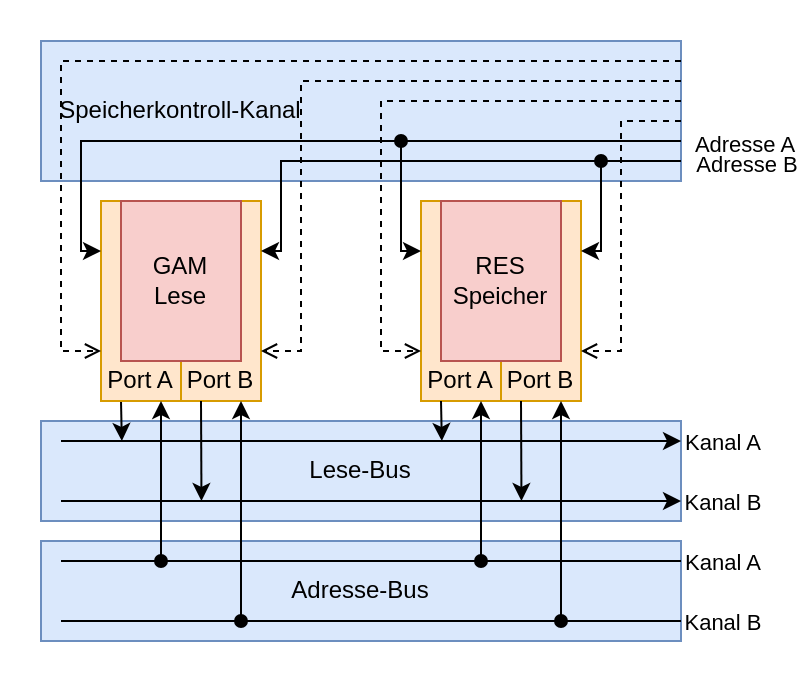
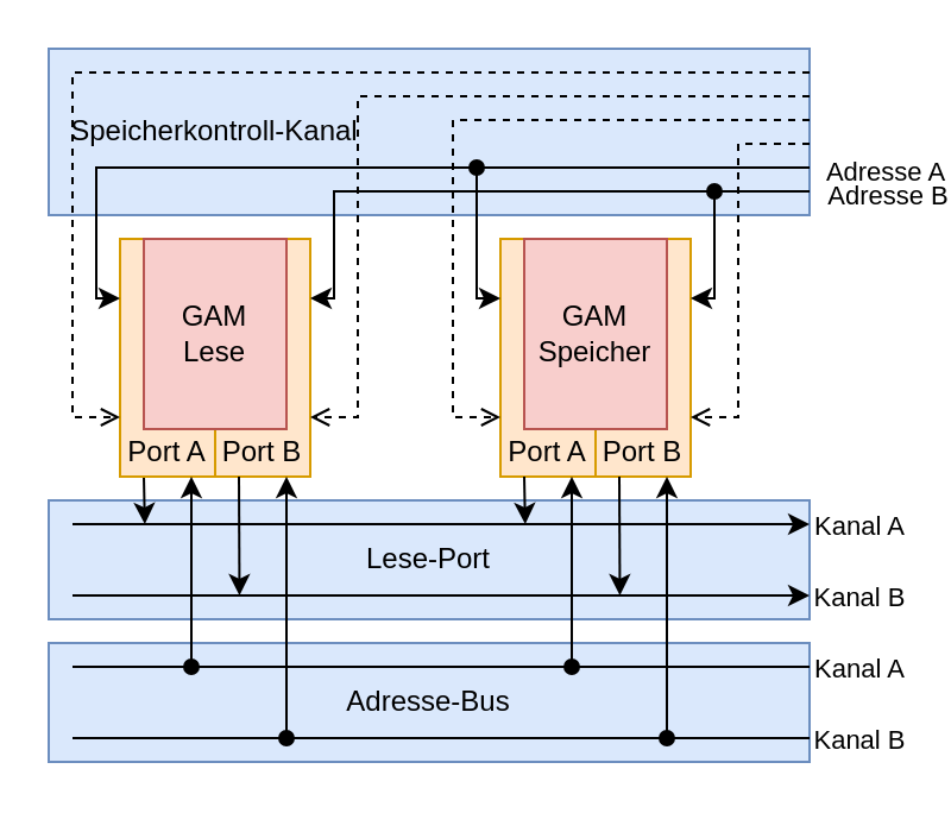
  <mxCell id="0" />
  <mxCell id="1" parent="0" />
  <mxCell id="2" value="" style="rounded=0;whiteSpace=wrap;html=1;fillColor=#ffe6cc;strokeColor=#d79b00;" vertex="1" parent="1"><mxGeometry x="250" y="100" width="40" height="100" as="geometry" /></mxCell>
  <mxCell id="3" value="" style="rounded=0;whiteSpace=wrap;html=1;fillColor=#ffe6cc;strokeColor=#d79b00;" vertex="1" parent="1"><mxGeometry x="210" y="100" width="40" height="100" as="geometry" /></mxCell>
  <mxCell id="4" value="Speicherkontroll-Kanal&amp;nbsp; &amp;nbsp; &amp;nbsp; &amp;nbsp; &amp;nbsp; &amp;nbsp; &amp;nbsp; &amp;nbsp; &amp;nbsp; &amp;nbsp; &amp;nbsp; &amp;nbsp; &amp;nbsp; &amp;nbsp; &amp;nbsp; &amp;nbsp; &amp;nbsp; &amp;nbsp; &amp;nbsp; &amp;nbsp; &amp;nbsp; &amp;nbsp; &amp;nbsp; &amp;nbsp; &amp;nbsp; &amp;nbsp; &amp;nbsp;&amp;nbsp;" style="rounded=0;whiteSpace=wrap;html=1;fillColor=#dae8fc;strokeColor=#6c8ebf;" vertex="1" parent="1"><mxGeometry x="20" y="20" width="320" height="70" as="geometry" /></mxCell>
- <mxCell id="5" value="Lese-Bus" style="rounded=0;whiteSpace=wrap;html=1;fillColor=#dae8fc;strokeColor=#6c8ebf;" vertex="1" parent="1"><mxGeometry x="20" y="210" width="320" height="50" as="geometry" /></mxCell>
+ <mxCell id="5" value="Lese-Port" style="rounded=0;whiteSpace=wrap;html=1;fillColor=#dae8fc;strokeColor=#6c8ebf;" vertex="1" parent="1"><mxGeometry x="20" y="210" width="320" height="50" as="geometry" /></mxCell>
  <mxCell id="6" value="Adresse-Bus" style="rounded=0;whiteSpace=wrap;html=1;fillColor=#dae8fc;strokeColor=#6c8ebf;" vertex="1" parent="1"><mxGeometry x="20" y="270" width="320" height="50" as="geometry" /></mxCell>
  <mxCell id="7" value="" style="endArrow=none;html=1;rounded=0;endFill=0;startArrow=none;startFill=0;" edge="1" parent="1"><mxGeometry width="50" height="50" relative="1" as="geometry"><mxPoint x="340" y="280" as="sourcePoint" /><mxPoint x="30" y="280" as="targetPoint" /></mxGeometry></mxCell>
  <mxCell id="8" value="Kanal A" style="edgeLabel;html=1;align=center;verticalAlign=middle;resizable=0;points=[];" vertex="1" connectable="0" parent="7"><mxGeometry x="-0.905" relative="1" as="geometry"><mxPoint x="35" as="offset" /></mxGeometry></mxCell>
  <mxCell id="9" value="" style="endArrow=none;html=1;rounded=0;endFill=0;" edge="1" parent="1"><mxGeometry width="50" height="50" relative="1" as="geometry"><mxPoint x="340" y="310" as="sourcePoint" /><mxPoint x="30" y="310" as="targetPoint" /></mxGeometry></mxCell>
  <mxCell id="10" value="Kanal B" style="edgeLabel;html=1;align=center;verticalAlign=middle;resizable=0;points=[];" vertex="1" connectable="0" parent="9"><mxGeometry x="-0.897" relative="1" as="geometry"><mxPoint x="36" as="offset" /></mxGeometry></mxCell>
  <mxCell id="11" value="" style="endArrow=classic;html=1;rounded=0;endFill=1;" edge="1" parent="1"><mxGeometry width="50" height="50" relative="1" as="geometry"><mxPoint x="30" y="220" as="sourcePoint" /><mxPoint x="340" y="220" as="targetPoint" /></mxGeometry></mxCell>
  <mxCell id="12" value="Kanal A" style="edgeLabel;html=1;align=center;verticalAlign=middle;resizable=0;points=[];" vertex="1" connectable="0" parent="11"><mxGeometry x="0.889" relative="1" as="geometry"><mxPoint x="37" as="offset" /></mxGeometry></mxCell>
  <mxCell id="13" value="" style="endArrow=classic;html=1;rounded=0;" edge="1" parent="1"><mxGeometry width="50" height="50" relative="1" as="geometry"><mxPoint x="60" y="200" as="sourcePoint" /><mxPoint x="60.42" y="220" as="targetPoint" /></mxGeometry></mxCell>
  <mxCell id="14" value="" style="rounded=0;whiteSpace=wrap;html=1;fillColor=#ffe6cc;strokeColor=#d79b00;" vertex="1" parent="1"><mxGeometry x="50" y="100" width="40" height="100" as="geometry" /></mxCell>
  <mxCell id="15" value="" style="rounded=0;whiteSpace=wrap;html=1;fillColor=#ffe6cc;strokeColor=#d79b00;" vertex="1" parent="1"><mxGeometry x="90" y="100" width="40" height="100" as="geometry" /></mxCell>
- <mxCell id="16" value="RES&lt;br&gt;Speicher" style="rounded=0;whiteSpace=wrap;html=1;fillColor=#f8cecc;strokeColor=#b85450;" vertex="1" parent="1"><mxGeometry x="220" y="100" width="60" height="80" as="geometry" /></mxCell>
+ <mxCell id="16" value="GAM&lt;br&gt;Speicher" style="rounded=0;whiteSpace=wrap;html=1;fillColor=#f8cecc;strokeColor=#b85450;" vertex="1" parent="1"><mxGeometry x="220" y="100" width="60" height="80" as="geometry" /></mxCell>
  <mxCell id="17" value="" style="endArrow=open;html=1;rounded=0;dashed=1;endFill=0;entryX=1;entryY=0.75;entryDx=0;entryDy=0;" edge="1" parent="1" target="15"><mxGeometry width="50" height="50" relative="1" as="geometry"><mxPoint x="340" y="40" as="sourcePoint" /><mxPoint x="150" y="170" as="targetPoint" /><Array as="points"><mxPoint x="150" y="40" /><mxPoint x="150" y="175" /></Array></mxGeometry></mxCell>
  <mxCell id="18" value="" style="endArrow=classic;html=1;rounded=0;endFill=1;" edge="1" parent="1"><mxGeometry width="50" height="50" relative="1" as="geometry"><mxPoint x="30" y="250" as="sourcePoint" /><mxPoint x="340" y="250" as="targetPoint" /></mxGeometry></mxCell>
  <mxCell id="19" value="Kanal B" style="edgeLabel;html=1;align=center;verticalAlign=middle;resizable=0;points=[];" vertex="1" connectable="0" parent="18"><mxGeometry x="0.96" relative="1" as="geometry"><mxPoint x="26" as="offset" /></mxGeometry></mxCell>
  <mxCell id="20" value="" style="endArrow=classic;html=1;rounded=0;" edge="1" parent="1"><mxGeometry width="50" height="50" relative="1" as="geometry"><mxPoint x="220" y="200" as="sourcePoint" /><mxPoint x="220.42" y="220" as="targetPoint" /></mxGeometry></mxCell>
  <mxCell id="21" value="" style="endArrow=classic;html=1;rounded=0;" edge="1" parent="1"><mxGeometry width="50" height="50" relative="1" as="geometry"><mxPoint x="100" y="200" as="sourcePoint" /><mxPoint x="100.24" y="250" as="targetPoint" /></mxGeometry></mxCell>
  <mxCell id="22" value="" style="endArrow=classic;html=1;rounded=0;" edge="1" parent="1"><mxGeometry width="50" height="50" relative="1" as="geometry"><mxPoint x="260" y="200" as="sourcePoint" /><mxPoint x="260.24" y="250" as="targetPoint" /></mxGeometry></mxCell>
  <mxCell id="23" value="" style="endArrow=classic;html=1;rounded=0;entryX=0.75;entryY=1;entryDx=0;entryDy=0;startArrow=oval;startFill=1;" edge="1" parent="1" target="15"><mxGeometry width="50" height="50" relative="1" as="geometry"><mxPoint x="120" y="310" as="sourcePoint" /><mxPoint x="120.24" y="360" as="targetPoint" /></mxGeometry></mxCell>
  <mxCell id="24" value="" style="endArrow=classic;html=1;rounded=0;entryX=0.75;entryY=1;entryDx=0;entryDy=0;startArrow=oval;startFill=1;" edge="1" parent="1"><mxGeometry width="50" height="50" relative="1" as="geometry"><mxPoint x="280" y="310" as="sourcePoint" /><mxPoint x="280" y="200" as="targetPoint" /></mxGeometry></mxCell>
  <mxCell id="25" value="" style="endArrow=classic;html=1;rounded=0;entryX=0.75;entryY=1;entryDx=0;entryDy=0;startArrow=oval;startFill=1;" edge="1" parent="1"><mxGeometry width="50" height="50" relative="1" as="geometry"><mxPoint x="80" y="280" as="sourcePoint" /><mxPoint x="80" y="200" as="targetPoint" /></mxGeometry></mxCell>
  <mxCell id="26" value="" style="endArrow=classic;html=1;rounded=0;entryX=0.75;entryY=1;entryDx=0;entryDy=0;startArrow=oval;startFill=1;" edge="1" parent="1"><mxGeometry width="50" height="50" relative="1" as="geometry"><mxPoint x="240" y="280" as="sourcePoint" /><mxPoint x="240" y="200" as="targetPoint" /></mxGeometry></mxCell>
  <mxCell id="27" value="" style="endArrow=open;html=1;rounded=0;dashed=1;endFill=0;entryX=1;entryY=0.75;entryDx=0;entryDy=0;" edge="1" parent="1" target="2"><mxGeometry width="50" height="50" relative="1" as="geometry"><mxPoint x="340" y="60" as="sourcePoint" /><mxPoint x="290" y="179.58" as="targetPoint" /><Array as="points"><mxPoint x="310" y="60" /><mxPoint x="310" y="175" /></Array></mxGeometry></mxCell>
  <mxCell id="28" value="" style="endArrow=open;html=1;rounded=0;dashed=1;endFill=0;entryX=0;entryY=0.75;entryDx=0;entryDy=0;" edge="1" parent="1" target="3"><mxGeometry width="50" height="50" relative="1" as="geometry"><mxPoint x="340" y="50" as="sourcePoint" /><mxPoint x="210" y="180" as="targetPoint" /><Array as="points"><mxPoint x="190" y="50" /><mxPoint x="190" y="175" /></Array></mxGeometry></mxCell>
  <mxCell id="29" value="" style="endArrow=open;html=1;rounded=0;dashed=1;endFill=0;entryX=0;entryY=0.75;entryDx=0;entryDy=0;" edge="1" parent="1" target="14"><mxGeometry width="50" height="50" relative="1" as="geometry"><mxPoint x="340" y="30" as="sourcePoint" /><mxPoint x="50" y="170" as="targetPoint" /><Array as="points"><mxPoint x="30" y="30" /><mxPoint x="30" y="175" /></Array></mxGeometry></mxCell>
  <mxCell id="30" value="GAM&lt;br&gt;Lese" style="rounded=0;whiteSpace=wrap;html=1;fillColor=#f8cecc;strokeColor=#b85450;" vertex="1" parent="1"><mxGeometry x="60" y="100" width="60" height="80" as="geometry" /></mxCell>
  <mxCell id="31" value="Port A" style="text;html=1;strokeColor=none;fillColor=none;align=center;verticalAlign=middle;whiteSpace=wrap;rounded=0;" vertex="1" parent="1"><mxGeometry x="50" y="180" width="40" height="20" as="geometry" /></mxCell>
  <mxCell id="32" value="Port B" style="text;html=1;strokeColor=none;fillColor=none;align=center;verticalAlign=middle;whiteSpace=wrap;rounded=0;" vertex="1" parent="1"><mxGeometry x="90" y="180" width="40" height="20" as="geometry" /></mxCell>
  <mxCell id="33" value="" style="endArrow=classic;html=1;rounded=0;entryX=0;entryY=0.25;entryDx=0;entryDy=0;" edge="1" parent="1" target="14"><mxGeometry width="50" height="50" relative="1" as="geometry"><mxPoint x="340" y="70" as="sourcePoint" /><mxPoint x="30" y="180" as="targetPoint" /><Array as="points"><mxPoint x="40" y="70" /><mxPoint x="40" y="125" /></Array></mxGeometry></mxCell>
  <mxCell id="34" value="Adresse A" style="edgeLabel;html=1;align=center;verticalAlign=middle;resizable=0;points=[];labelBackgroundColor=none;" vertex="1" connectable="0" parent="33"><mxGeometry x="-0.968" y="1" relative="1" as="geometry"><mxPoint x="37" as="offset" /></mxGeometry></mxCell>
  <mxCell id="35" value="" style="endArrow=classic;html=1;rounded=0;entryX=1;entryY=0.25;entryDx=0;entryDy=0;" edge="1" parent="1" target="15"><mxGeometry width="50" height="50" relative="1" as="geometry"><mxPoint x="340" y="80" as="sourcePoint" /><mxPoint x="150" y="180" as="targetPoint" /><Array as="points"><mxPoint x="140" y="80" /><mxPoint x="140" y="125" /></Array></mxGeometry></mxCell>
  <mxCell id="36" value="Adresse B" style="edgeLabel;html=1;align=center;verticalAlign=middle;resizable=0;points=[];labelBackgroundColor=none;" vertex="1" connectable="0" parent="35"><mxGeometry x="-0.942" y="1" relative="1" as="geometry"><mxPoint x="39" as="offset" /></mxGeometry></mxCell>
  <mxCell id="37" value="" style="endArrow=classic;html=1;rounded=0;entryX=1;entryY=0.25;entryDx=0;entryDy=0;startArrow=oval;startFill=1;" edge="1" parent="1" target="2"><mxGeometry width="50" height="50" relative="1" as="geometry"><mxPoint x="300" y="80" as="sourcePoint" /><mxPoint x="300" y="170" as="targetPoint" /><Array as="points"><mxPoint x="300" y="125" /></Array></mxGeometry></mxCell>
  <mxCell id="38" value="Port A" style="text;html=1;strokeColor=none;fillColor=none;align=center;verticalAlign=middle;whiteSpace=wrap;rounded=0;" vertex="1" parent="1"><mxGeometry x="210" y="180" width="40" height="20" as="geometry" /></mxCell>
  <mxCell id="39" value="Port B" style="text;html=1;strokeColor=none;fillColor=none;align=center;verticalAlign=middle;whiteSpace=wrap;rounded=0;" vertex="1" parent="1"><mxGeometry x="250" y="180" width="40" height="20" as="geometry" /></mxCell>
  <mxCell id="40" value="" style="endArrow=classic;html=1;rounded=0;entryX=0;entryY=0.25;entryDx=0;entryDy=0;startArrow=oval;startFill=1;" edge="1" parent="1" target="3"><mxGeometry width="50" height="50" relative="1" as="geometry"><mxPoint x="200" y="70" as="sourcePoint" /><mxPoint x="190" y="165" as="targetPoint" /><Array as="points"><mxPoint x="200" y="125" /></Array></mxGeometry></mxCell>
